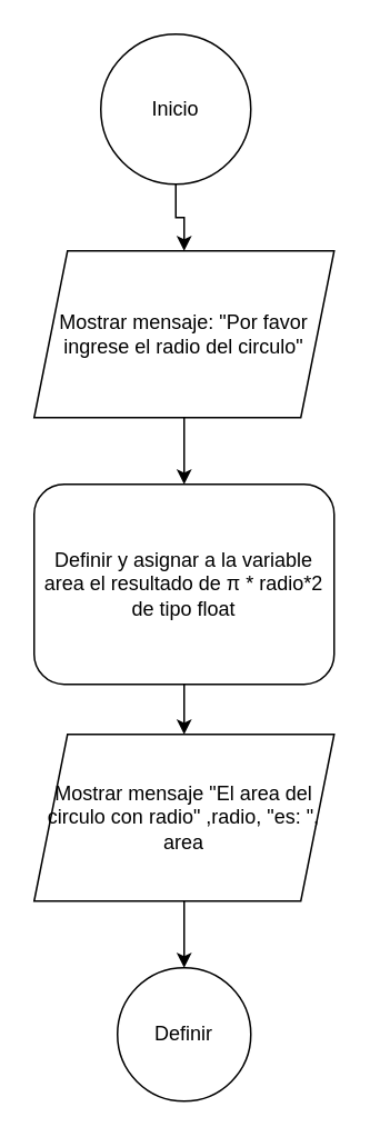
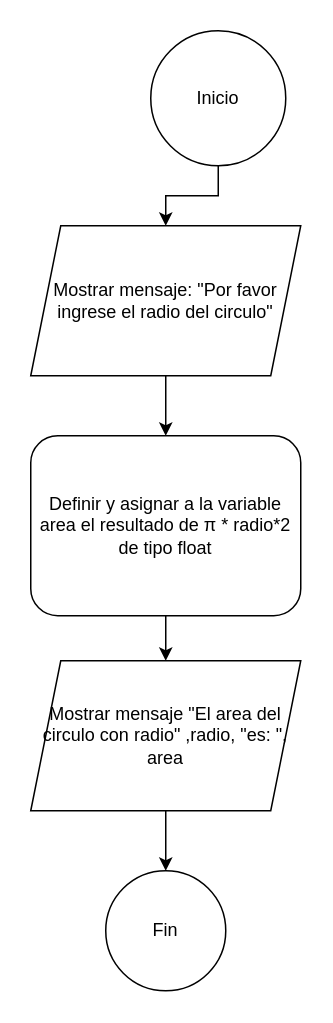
  <mxCell id="0" />
  <mxCell id="1" parent="0" />
  <mxCell id="2" value="" style="edgeStyle=orthogonalEdgeStyle;rounded=0;orthogonalLoop=1;jettySize=auto;html=1;" edge="1" parent="1" source="3" target="5"><mxGeometry relative="1" as="geometry" /></mxCell>
- <mxCell id="3" value="Inicio" style="ellipse;whiteSpace=wrap;html=1;aspect=fixed;" vertex="1" parent="1"><mxGeometry x="60" y="20" width="90" height="90" as="geometry" /></mxCell>
+ <mxCell id="3" value="Inicio" style="ellipse;whiteSpace=wrap;html=1;aspect=fixed;" vertex="1" parent="1"><mxGeometry x="100" y="20" width="90" height="90" as="geometry" /></mxCell>
  <mxCell id="4" value="" style="edgeStyle=orthogonalEdgeStyle;rounded=0;orthogonalLoop=1;jettySize=auto;html=1;" edge="1" parent="1" source="5" target="7"><mxGeometry relative="1" as="geometry" /></mxCell>
  <mxCell id="5" value="Mostrar mensaje: &quot;Por favor ingrese el radio del circulo&quot;" style="shape=parallelogram;perimeter=parallelogramPerimeter;whiteSpace=wrap;html=1;fixedSize=1;" vertex="1" parent="1"><mxGeometry x="20" y="150" width="180" height="100" as="geometry" /></mxCell>
  <mxCell id="6" value="" style="edgeStyle=orthogonalEdgeStyle;rounded=0;orthogonalLoop=1;jettySize=auto;html=1;" edge="1" parent="1" source="7" target="9"><mxGeometry relative="1" as="geometry" /></mxCell>
  <mxCell id="7" value="Definir y asignar a la variable area el resultado de π * radio*2 de tipo float" style="rounded=1;whiteSpace=wrap;html=1;" vertex="1" parent="1"><mxGeometry x="20" y="290" width="180" height="120" as="geometry" /></mxCell>
  <mxCell id="8" value="" style="edgeStyle=orthogonalEdgeStyle;rounded=0;orthogonalLoop=1;jettySize=auto;html=1;" edge="1" parent="1" source="9" target="10"><mxGeometry relative="1" as="geometry" /></mxCell>
  <mxCell id="9" value="Mostrar mensaje &quot;El area del circulo con radio&quot; ,radio, &quot;es: &quot;, area" style="shape=parallelogram;perimeter=parallelogramPerimeter;whiteSpace=wrap;html=1;fixedSize=1;" vertex="1" parent="1"><mxGeometry x="20" y="440" width="180" height="100" as="geometry" /></mxCell>
- <mxCell id="10" value="Definir" style="ellipse;whiteSpace=wrap;html=1;" vertex="1" parent="1"><mxGeometry x="70" y="580" width="80" height="80" as="geometry" /></mxCell>
+ <mxCell id="10" value="Fin" style="ellipse;whiteSpace=wrap;html=1;" vertex="1" parent="1"><mxGeometry x="70" y="580" width="80" height="80" as="geometry" /></mxCell>
